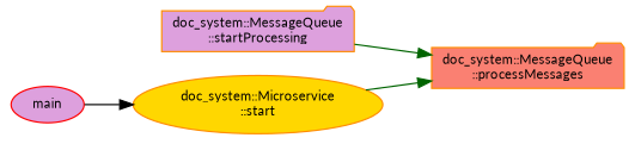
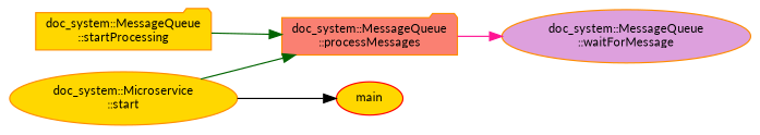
  digraph {
    fontname=Lato
    rankdir=RL
    node [color=darkorange fillcolor=plum fontname=Lato fontsize=10 shape=ellipse style=filled]
    edge [color=darkgreen dir=back fontname=Lato fontsize=10 labelfontname=Helvetica labelfontsize=10 style=solid]
+   n1 [fontcolor=black height=0.2 label="doc_system::MessageQueue\l::waitForMessage" width=0.4]
    n2 [fillcolor=salmon height=0.2 label="doc_system::MessageQueue\l::processMessages" shape=folder width=0.4]
-   n3 [height=0.2 label="doc_system::MessageQueue\l::startProcessing" shape=folder width=0.4]
+   n3 [fillcolor=gold height=0.2 label="doc_system::MessageQueue\l::startProcessing" shape=folder width=0.4]
    n4 [fillcolor=gold height=0.2 label="doc_system::Microservice\l::start" width=0.4]
-   n5 [color=red height=0.2 label=main width=0.4]
+   n5 [color=red fillcolor=gold height=0.2 label=main width=0.4]
+   n1 -> n2 [color=deeppink]
    n2 -> n3
    n2 -> n4
-   n4 -> n5 [color=black]
+   n5 -> n4 [color=black]
  }
